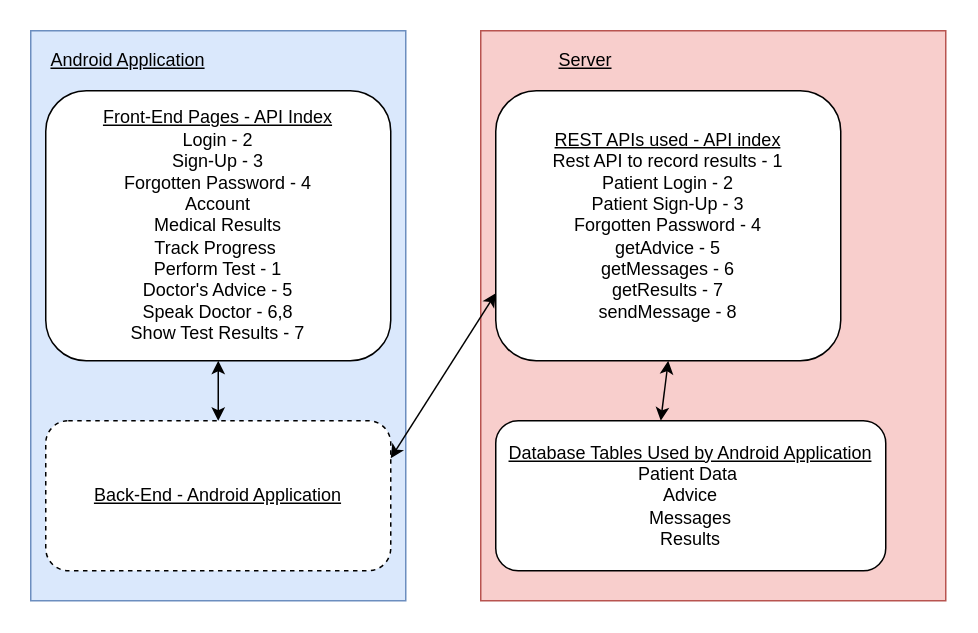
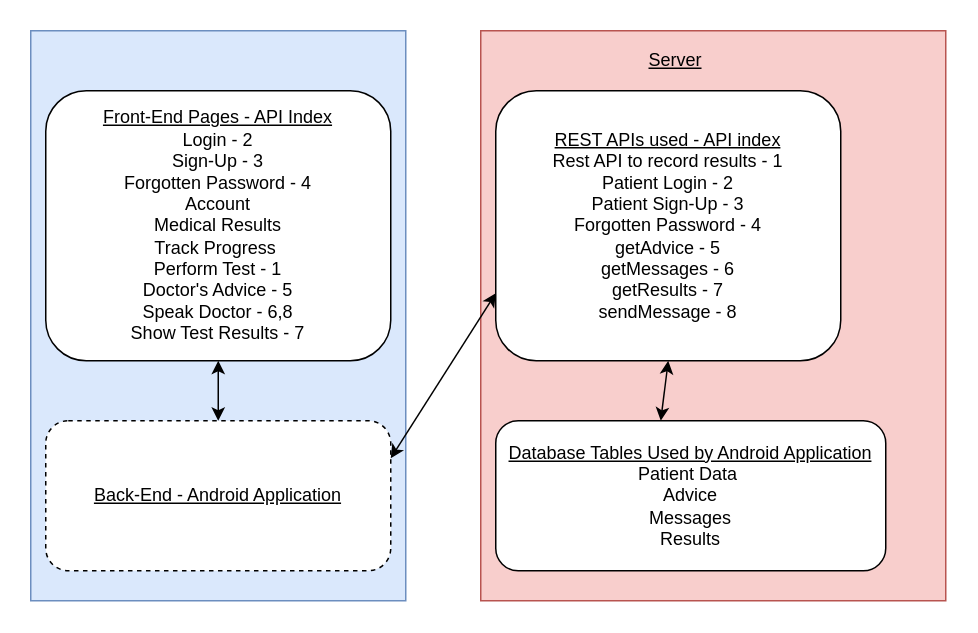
  <mxCell id="0" />
  <mxCell id="1" parent="0" />
  <mxCell id="2" value="" style="rounded=0;whiteSpace=wrap;html=1;fillColor=#dae8fc;strokeColor=#6c8ebf;" vertex="1" parent="1"><mxGeometry x="20" y="20" width="250" height="380" as="geometry" /></mxCell>
  <mxCell id="3" value="" style="rounded=0;whiteSpace=wrap;html=1;fillColor=#f8cecc;strokeColor=#b85450;" vertex="1" parent="1"><mxGeometry x="320" y="20" width="310" height="380" as="geometry" /></mxCell>
- <mxCell id="4" value="&lt;u&gt;Android Application&lt;/u&gt;" style="text;html=1;strokeColor=none;fillColor=none;align=center;verticalAlign=middle;whiteSpace=wrap;rounded=0;" vertex="1" parent="1"><mxGeometry x="30" y="30" width="110" height="20" as="geometry" /></mxCell>
- <mxCell id="5" value="&lt;u&gt;Server&lt;/u&gt;" style="text;html=1;strokeColor=none;fillColor=none;align=center;verticalAlign=middle;whiteSpace=wrap;rounded=0;" vertex="1" parent="1"><mxGeometry x="330" y="30" width="120" height="20" as="geometry" /></mxCell>
+ <mxCell id="5" value="&lt;u&gt;Server&lt;/u&gt;" style="text;html=1;strokeColor=none;fillColor=none;align=center;verticalAlign=middle;whiteSpace=wrap;rounded=0;" vertex="1" parent="1"><mxGeometry x="390" y="30" width="120" height="20" as="geometry" /></mxCell>
  <mxCell id="6" value="&lt;u style=&quot;white-space: normal&quot;&gt;Front-End Pages - API Index&lt;/u&gt;&lt;br style=&quot;white-space: normal&quot;&gt;&lt;span style=&quot;white-space: normal&quot;&gt;Login - 2&lt;/span&gt;&lt;br style=&quot;white-space: normal&quot;&gt;&lt;span style=&quot;white-space: normal&quot;&gt;Sign-Up - 3&lt;/span&gt;&lt;br style=&quot;white-space: normal&quot;&gt;&lt;span style=&quot;white-space: normal&quot;&gt;Forgotten Password - 4&lt;/span&gt;&lt;br style=&quot;white-space: normal&quot;&gt;&lt;span style=&quot;white-space: normal&quot;&gt;Account&lt;/span&gt;&lt;br style=&quot;white-space: normal&quot;&gt;&lt;span style=&quot;white-space: normal&quot;&gt;Medical Results&lt;/span&gt;&lt;br style=&quot;white-space: normal&quot;&gt;&lt;span style=&quot;white-space: normal&quot;&gt;Track Progress&amp;nbsp;&lt;/span&gt;&lt;br style=&quot;white-space: normal&quot;&gt;&lt;span style=&quot;white-space: normal&quot;&gt;Perform Test - 1&lt;/span&gt;&lt;br style=&quot;white-space: normal&quot;&gt;&lt;span style=&quot;white-space: normal&quot;&gt;Doctor's Advice - 5&lt;/span&gt;&lt;br style=&quot;white-space: normal&quot;&gt;&lt;span style=&quot;white-space: normal&quot;&gt;Speak Doctor - 6,8&lt;/span&gt;&lt;br style=&quot;white-space: normal&quot;&gt;&lt;span style=&quot;white-space: normal&quot;&gt;Show Test Results - 7&lt;/span&gt;" style="rounded=1;whiteSpace=wrap;html=1;" vertex="1" parent="1"><mxGeometry x="30" y="60" width="230" height="180" as="geometry" /></mxCell>
  <mxCell id="7" value="&lt;u&gt;Back-End - Android Application&lt;/u&gt;" style="rounded=1;whiteSpace=wrap;html=1;dashed=1;" vertex="1" parent="1"><mxGeometry x="30" y="280" width="230" height="100" as="geometry" /></mxCell>
  <mxCell id="8" value="" style="endArrow=classic;startArrow=classic;html=1;entryX=0.5;entryY=1;entryDx=0;entryDy=0;exitX=0.5;exitY=0;exitDx=0;exitDy=0;" edge="1" parent="1" source="7" target="6"><mxGeometry width="50" height="50" relative="1" as="geometry"><mxPoint x="-40" y="310" as="sourcePoint" /><mxPoint x="10" y="260" as="targetPoint" /></mxGeometry></mxCell>
  <mxCell id="9" value="&lt;u&gt;REST APIs used - API index&lt;/u&gt;&lt;br&gt;Rest API to record results - 1&lt;br&gt;Patient Login - 2&lt;br&gt;Patient Sign-Up - 3&lt;br&gt;Forgotten Password - 4&lt;br&gt;getAdvice - 5&lt;br&gt;getMessages - 6&lt;br&gt;getResults - 7&lt;br&gt;sendMessage - 8" style="rounded=1;whiteSpace=wrap;html=1;" vertex="1" parent="1"><mxGeometry x="330" y="60" width="230" height="180" as="geometry" /></mxCell>
  <mxCell id="10" value="&lt;u&gt;Database Tables Used by Android Application&lt;/u&gt;&lt;br&gt;Patient Data&amp;nbsp;&lt;br&gt;Advice&lt;br&gt;Messages&lt;br&gt;Results" style="rounded=1;whiteSpace=wrap;html=1;" vertex="1" parent="1"><mxGeometry x="330" y="280" width="260" height="100" as="geometry" /></mxCell>
  <mxCell id="11" value="" style="endArrow=classic;startArrow=classic;html=1;entryX=0;entryY=0.75;entryDx=0;entryDy=0;exitX=1;exitY=0.25;exitDx=0;exitDy=0;" edge="1" parent="1" source="7" target="9"><mxGeometry width="50" height="50" relative="1" as="geometry"><mxPoint x="250" y="290" as="sourcePoint" /><mxPoint x="300" y="240" as="targetPoint" /></mxGeometry></mxCell>
  <mxCell id="12" value="" style="endArrow=classic;startArrow=classic;html=1;entryX=0.5;entryY=1;entryDx=0;entryDy=0;" edge="1" parent="1" target="9"><mxGeometry width="50" height="50" relative="1" as="geometry"><mxPoint x="440" y="280" as="sourcePoint" /><mxPoint x="490" y="260" as="targetPoint" /></mxGeometry></mxCell>
